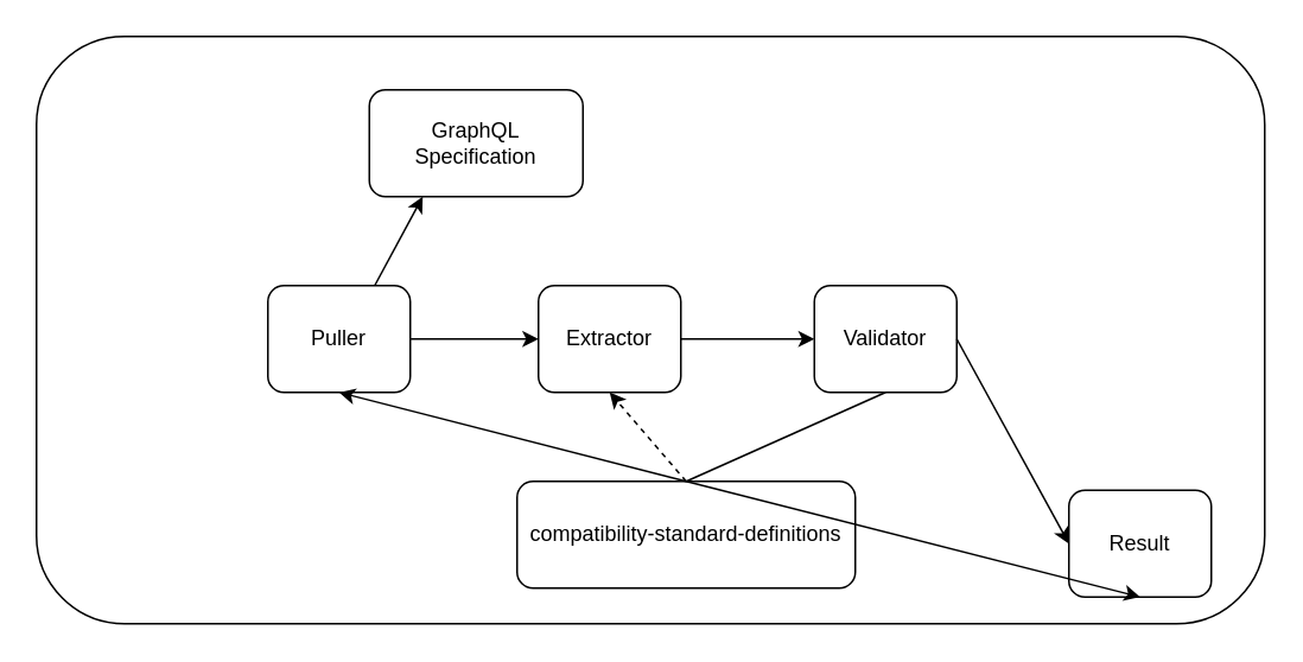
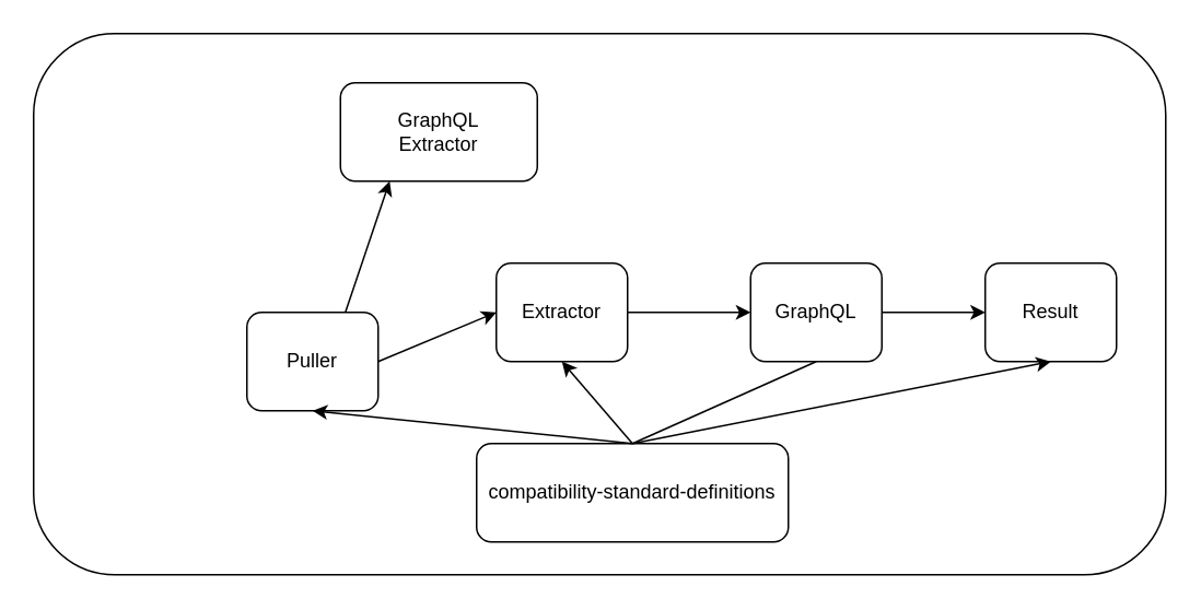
  <mxCell id="0" />
  <mxCell id="1" parent="0" />
  <mxCell id="2" value="" style="rounded=1;whiteSpace=wrap;html=1;fillColor=none;" parent="1" vertex="1"><mxGeometry x="20" y="20" width="690" height="330" as="geometry" /></mxCell>
- <mxCell id="3" value="GraphQL&lt;div&gt;Specification&lt;/div&gt;" style="rounded=1;whiteSpace=wrap;html=1;" parent="1" vertex="1"><mxGeometry x="207" y="50" width="120" height="60" as="geometry" /></mxCell>
+ <mxCell id="3" value="GraphQL&lt;div&gt;Extractor&lt;/div&gt;" style="rounded=1;whiteSpace=wrap;html=1;" parent="1" vertex="1"><mxGeometry x="207" y="50" width="120" height="60" as="geometry" /></mxCell>
  <mxCell id="4" value="compatibility-standard-definitions" style="rounded=1;whiteSpace=wrap;html=1;" parent="1" vertex="1"><mxGeometry x="290" y="270" width="190" height="60" as="geometry" /></mxCell>
  <mxCell id="5" value="" style="endArrow=classic;html=1;rounded=0;entryX=0.25;entryY=1;entryDx=0;entryDy=0;exitX=0.75;exitY=0;exitDx=0;exitDy=0;" parent="1" source="6" target="3" edge="1"><mxGeometry width="50" height="50" relative="1" as="geometry"><mxPoint x="270" y="180" as="sourcePoint" /><mxPoint x="320" y="130" as="targetPoint" /></mxGeometry></mxCell>
- <mxCell id="6" value="Puller" style="rounded=1;whiteSpace=wrap;html=1;" parent="1" vertex="1"><mxGeometry x="150" y="160" width="80" height="60" as="geometry" /></mxCell>
+ <mxCell id="6" value="Puller" style="rounded=1;whiteSpace=wrap;html=1;" parent="1" vertex="1"><mxGeometry x="150" y="190" width="80" height="60" as="geometry" /></mxCell>
  <mxCell id="7" value="Extractor" style="rounded=1;whiteSpace=wrap;html=1;" parent="1" vertex="1"><mxGeometry x="302" y="160" width="80" height="60" as="geometry" /></mxCell>
- <mxCell id="8" value="Validator" style="rounded=1;whiteSpace=wrap;html=1;" parent="1" vertex="1"><mxGeometry x="457" y="160" width="80" height="60" as="geometry" /></mxCell>
- <mxCell id="9" value="Result" style="rounded=1;whiteSpace=wrap;html=1;" parent="1" vertex="1"><mxGeometry x="600" y="275" width="80" height="60" as="geometry" /></mxCell>
+ <mxCell id="8" value="GraphQL" style="rounded=1;whiteSpace=wrap;html=1;" parent="1" vertex="1"><mxGeometry x="457" y="160" width="80" height="60" as="geometry" /></mxCell>
+ <mxCell id="9" value="Result" style="rounded=1;whiteSpace=wrap;html=1;" parent="1" vertex="1"><mxGeometry x="600" y="160" width="80" height="60" as="geometry" /></mxCell>
  <mxCell id="10" value="" style="endArrow=classic;html=1;rounded=0;entryX=0;entryY=0.5;entryDx=0;entryDy=0;exitX=1;exitY=0.5;exitDx=0;exitDy=0;" parent="1" source="6" target="7" edge="1"><mxGeometry width="50" height="50" relative="1" as="geometry"><mxPoint x="410" y="230" as="sourcePoint" /><mxPoint x="460" y="180" as="targetPoint" /></mxGeometry></mxCell>
  <mxCell id="11" value="" style="endArrow=classic;html=1;rounded=0;entryX=0;entryY=0.5;entryDx=0;entryDy=0;exitX=1;exitY=0.5;exitDx=0;exitDy=0;" parent="1" source="7" target="8" edge="1"><mxGeometry width="50" height="50" relative="1" as="geometry"><mxPoint x="460" y="190" as="sourcePoint" /><mxPoint x="390" y="189.5" as="targetPoint" /></mxGeometry></mxCell>
  <mxCell id="12" value="" style="endArrow=classic;html=1;rounded=0;entryX=0;entryY=0.5;entryDx=0;entryDy=0;exitX=1;exitY=0.5;exitDx=0;exitDy=0;" parent="1" source="8" target="9" edge="1"><mxGeometry width="50" height="50" relative="1" as="geometry"><mxPoint x="485" y="200" as="sourcePoint" /><mxPoint x="400" y="200" as="targetPoint" /></mxGeometry></mxCell>
  <mxCell id="13" value="" style="endArrow=classic;html=1;rounded=0;entryX=0.5;entryY=1;entryDx=0;entryDy=0;exitX=0.5;exitY=0;exitDx=0;exitDy=0;" parent="1" source="4" target="6" edge="1"><mxGeometry width="50" height="50" relative="1" as="geometry"><mxPoint x="340" y="170" as="sourcePoint" /><mxPoint x="390" y="120" as="targetPoint" /></mxGeometry></mxCell>
- <mxCell id="14" value="" style="endArrow=classic;html=1;rounded=0;entryX=0.5;entryY=1;entryDx=0;entryDy=0;exitX=0.5;exitY=0;exitDx=0;exitDy=0;dashed=1;" parent="1" source="4" target="7" edge="1"><mxGeometry width="50" height="50" relative="1" as="geometry"><mxPoint x="395" y="280" as="sourcePoint" /><mxPoint x="200" y="230" as="targetPoint" /></mxGeometry></mxCell>
+ <mxCell id="14" value="" style="endArrow=classic;html=1;rounded=0;entryX=0.5;entryY=1;entryDx=0;entryDy=0;exitX=0.5;exitY=0;exitDx=0;exitDy=0;" parent="1" source="4" target="7" edge="1"><mxGeometry width="50" height="50" relative="1" as="geometry"><mxPoint x="395" y="280" as="sourcePoint" /><mxPoint x="200" y="230" as="targetPoint" /></mxGeometry></mxCell>
  <mxCell id="15" value="" style="endArrow=none;html=1;rounded=0;entryX=0.5;entryY=1;entryDx=0;entryDy=0;exitX=0.5;exitY=0;exitDx=0;exitDy=0;" parent="1" source="4" target="8" edge="1"><mxGeometry width="50" height="50" relative="1" as="geometry"><mxPoint x="300" y="230" as="sourcePoint" /><mxPoint x="350" y="180" as="targetPoint" /></mxGeometry></mxCell>
  <mxCell id="16" value="" style="endArrow=classic;html=1;rounded=0;entryX=0.5;entryY=1;entryDx=0;entryDy=0;exitX=0.5;exitY=0;exitDx=0;exitDy=0;" parent="1" source="4" target="9" edge="1"><mxGeometry width="50" height="50" relative="1" as="geometry"><mxPoint x="395" y="280" as="sourcePoint" /><mxPoint x="507" y="230" as="targetPoint" /></mxGeometry></mxCell>
